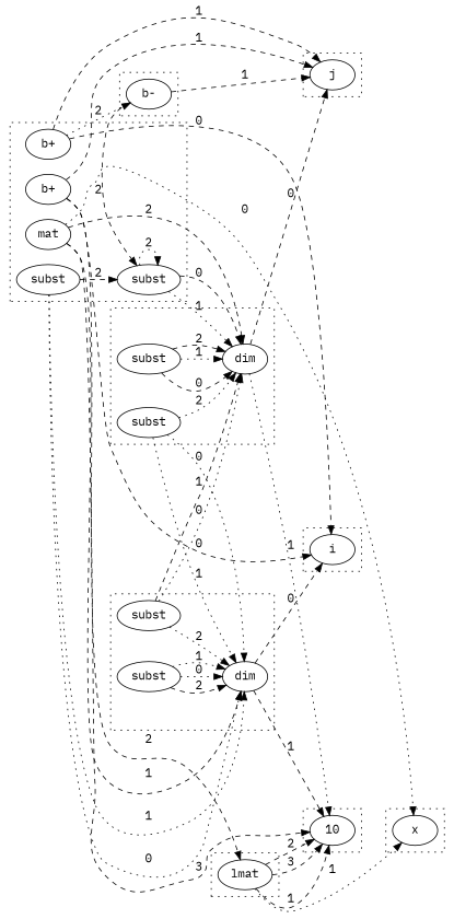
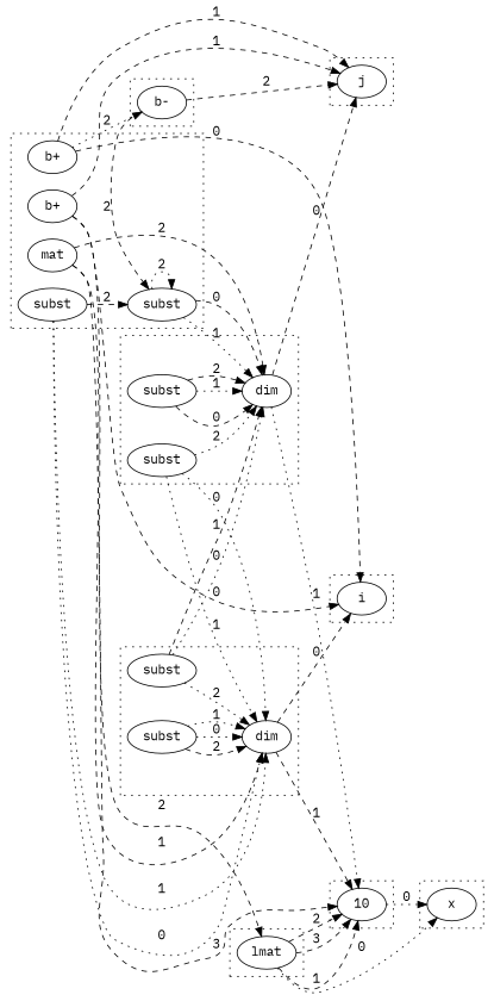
  digraph {
    compound=true
    fontname="IBM Plex Mono"
    rankdir=LR
    node [fontname="IBM Plex Mono"]
    edge [fontname="IBM Plex Mono" style=dashed]
    n1 [label=j]
    n2 [label=i]
    n3 [label=x]
    n4 [label=10]
    n5 [label=lmat]
    n6 [label="b-"]
    n7 [label=subst]
    n8 [label="b+"]
    n9 [label=mat]
    n10 [label="b+"]
    n11 [label=subst]
    n12 [label=dim]
    n13 [label=subst]
    n14 [label=subst]
    n15 [label=dim]
    n16 [label=subst]
    n17 [label=subst]
    subgraph cluster_1 {
      style=dotted
      n1
    }
    subgraph cluster_2 {
      style=dotted
      n2
    }
    subgraph cluster_3 {
      style=dotted
      n3
    }
    subgraph cluster_4 {
      style=dotted
      n4
    }
    subgraph cluster_5 {
      style=dotted
      n5
    }
    subgraph cluster_6 {
      style=dotted
      n6
    }
    subgraph cluster_7 {
      style=dotted
      n7
      n8
      n9
      n10
      n11
    }
    subgraph cluster_8 {
      style=dotted
      n12
      n13
      n14
    }
    subgraph cluster_9 {
      style=dotted
      n15
      n16
      n17
    }
-   n5 -> n3 [label=1 style=dotted]
+   n5 -> n3 [label=0 style=dotted]
    n5 -> n4 [label=1]
    n5 -> n4 [label=2]
    n5 -> n4 [label=3]
-   n6 -> n1 [label=1]
+   n6 -> n1 [label=2]
    n6 -> n7 [label=2]
    n7 -> n7 [label=2 style=dotted]
    n7 -> n15 [label=0]
    n7 -> n15 [label=1 style=dotted]
    n8 -> n1 [label=1]
    n8 -> n2 [label=0]
    n8 -> n6 [label=2 style=dotted]
-   n9 -> n3 [label=0 style=dotted]
+   n4 -> n3 [label=0 style=dotted]
    n9 -> n4 [label=3]
    n9 -> n12 [label=1]
    n9 -> n15 [label=2]
    n10 -> n1 [label=1]
    n10 -> n2 [label=0]
    n10 -> n5 [label=2]
    n11 -> n7 [label=2]
    n11 -> n12 [label=0 style=dotted]
    n11 -> n12 [label=1 style=dotted]
    n12 -> n2 [label=0]
    n12 -> n4 [label=1]
    n13 -> n12 [label=0 style=dotted]
    n13 -> n12 [label=1 style=dotted]
    n13 -> n12 [label=2]
    n14 -> n12 [label=2 style=dotted]
    n14 -> n15 [label=0 style=dotted]
    n14 -> n15 [label=1]
    n15 -> n1 [label=0]
    n15 -> n4 [label=1 style=dotted]
    n16 -> n12 [label=0 style=dotted]
    n16 -> n12 [label=1 style=dotted]
    n16 -> n15 [label=2 style=dotted]
    n17 -> n15 [label=0]
    n17 -> n15 [label=1 style=dotted]
    n17 -> n15 [label=2]
  }
